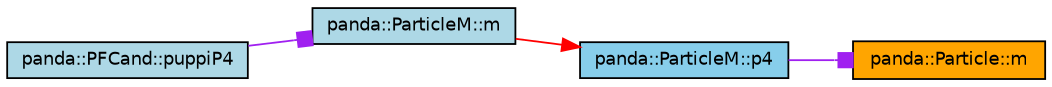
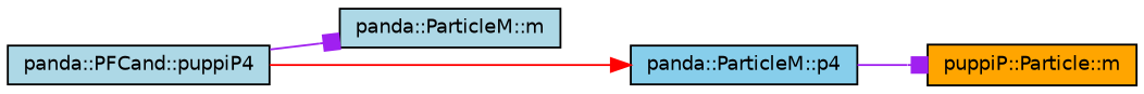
  digraph {
    rankdir=LR
    node [color=black fillcolor=lightblue fontname=Helvetica fontsize=10 shape=record style=filled]
    edge [arrowhead=box color=purple fontname=Helvetica fontsize=10 labelfontname=Helvetica labelfontsize=10 style=solid]
    n1 [fontcolor=black height=0.2 label="panda::PFCand::puppiP4" width=0.4]
    n2 [height=0.2 label="panda::ParticleM::m" width=0.4]
    n3 [fillcolor=skyblue height=0.2 label="panda::ParticleM::p4" width=0.4]
-   n4 [fillcolor=orange height=0.2 label="panda::Particle::m" width=0.4]
+   n4 [fillcolor=orange height=0.2 label="puppiP::Particle::m" width=0.4]
    n1 -> n2
-   n2 -> n3 [arrowhead=normal color=red]
+   n1 -> n3 [arrowhead=normal color=red]
    n3 -> n4
  }
